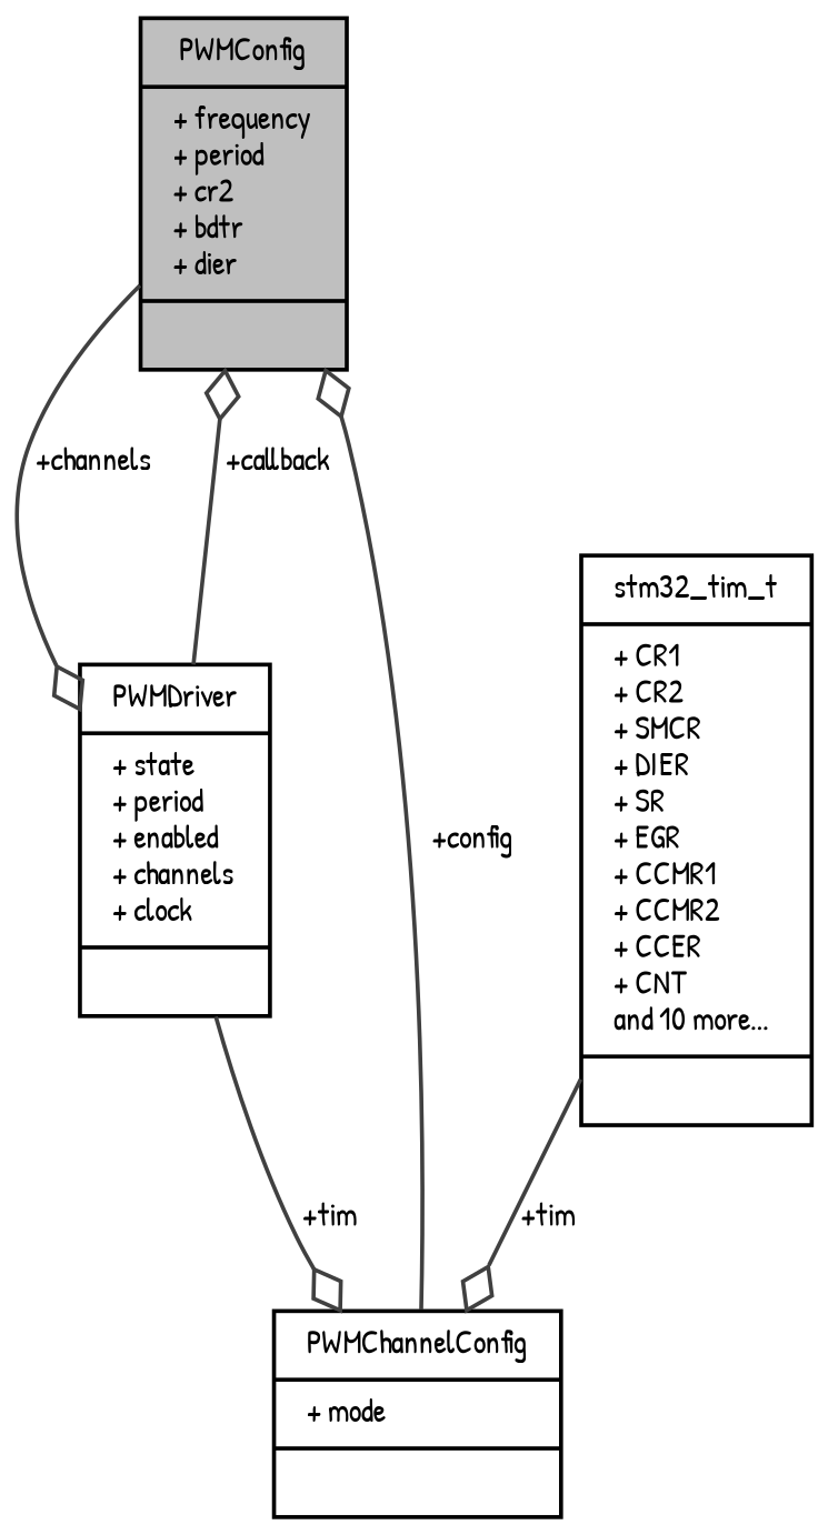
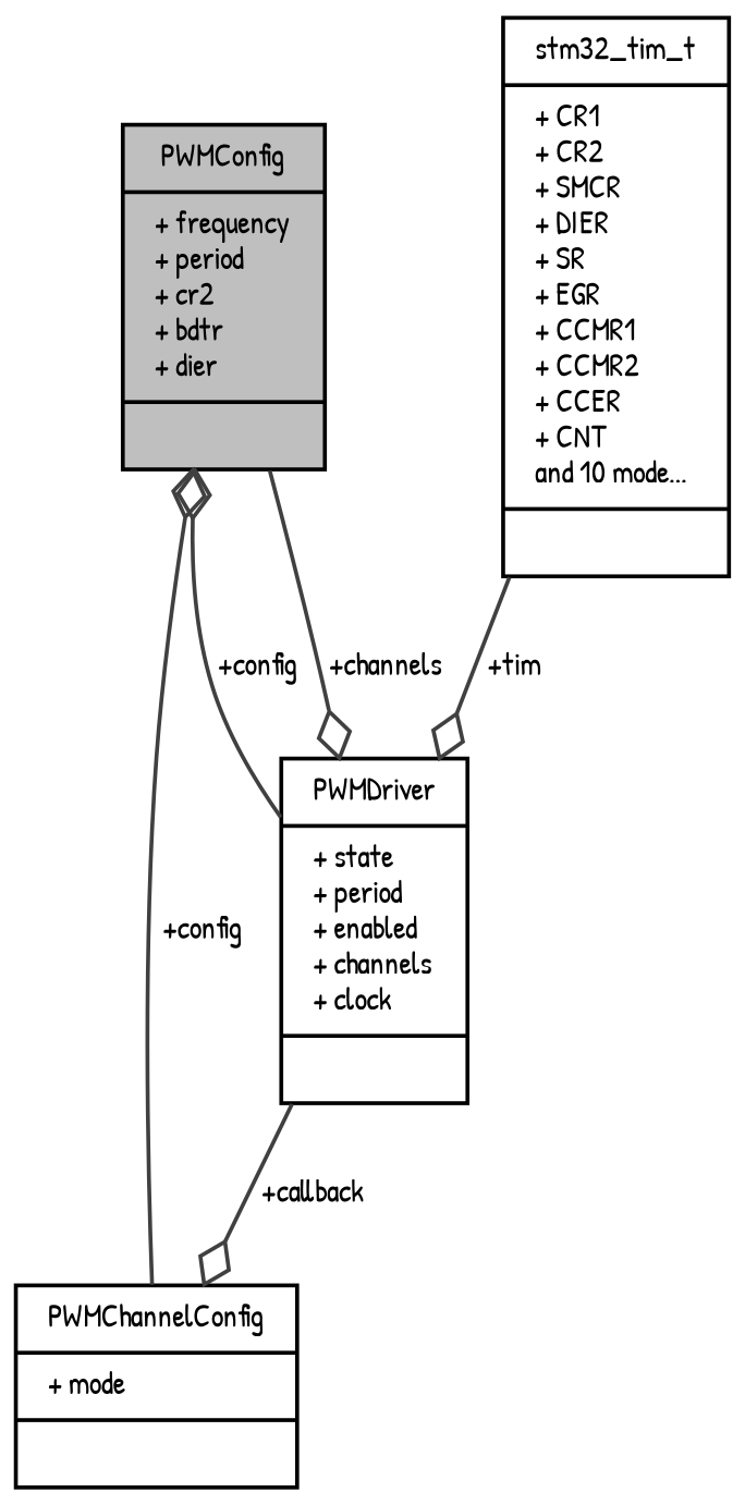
  digraph {
    fontname="Patrick Hand"
    node [color=black fontname="Patrick Hand" fontsize=8 shape=record]
    edge [arrowhead=odiamond color=grey25 fontname="Patrick Hand" fontsize=8 labelfontname=Helvetica labelfontsize=8 style=solid]
    n1 [fillcolor=grey75 fontcolor=black height=0.2 label="{PWMConfig\n|+ frequency\l+ period\l+ cr2\l+ bdtr\l+ dier\l|}" style=filled width=0.4]
    n2 [height=0.2 label="{PWMDriver\n|+ state\l+ period\l+ enabled\l+ channels\l+ clock\l|}" width=0.4]
    n3 [height=0.2 label="{PWMChannelConfig\n|+ mode\l|}" width=0.4]
-   n4 [height=0.2 label="{stm32_tim_t\n|+ CR1\l+ CR2\l+ SMCR\l+ DIER\l+ SR\l+ EGR\l+ CCMR1\l+ CCMR2\l+ CCER\l+ CNT\land 10 more...\l|}" width=0.4]
+   n4 [height=0.2 label="{stm32_tim_t\n|+ CR1\l+ CR2\l+ SMCR\l+ DIER\l+ SR\l+ EGR\l+ CCMR1\l+ CCMR2\l+ CCER\l+ CNT\land 10 mode...\l|}" width=0.4]
    n1 -> n2 [label=" +channels"]
-   n2 -> n1 [label=" +callback"]
-   n2 -> n3 [label=" +tim"]
+   n2 -> n1 [label=" +config"]
+   n2 -> n3 [label=" +callback"]
    n3 -> n1 [label=" +config"]
-   n4 -> n3 [label=" +tim"]
+   n4 -> n2 [label=" +tim"]
  }
